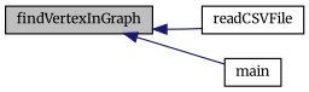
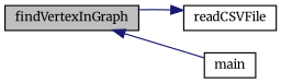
  digraph {
    fontname=Merriweather
    rankdir=LR
    node [color=black fillcolor=white fontname=Merriweather fontsize=10 shape=record style=filled]
    edge [color=midnightblue dir=back fontname=Merriweather fontsize=10 labelfontname=Helvetica labelfontsize=10 style=solid]
    n1 [fillcolor=grey75 fontcolor=black height=0.2 label=findVertexInGraph width=0.4]
    n2 [height=0.2 label=readCSVFile width=0.4]
    n3 [height=0.2 label=main width=0.4]
-   n1 -> n2
+   n2 -> n1
    n1 -> n3
  }
